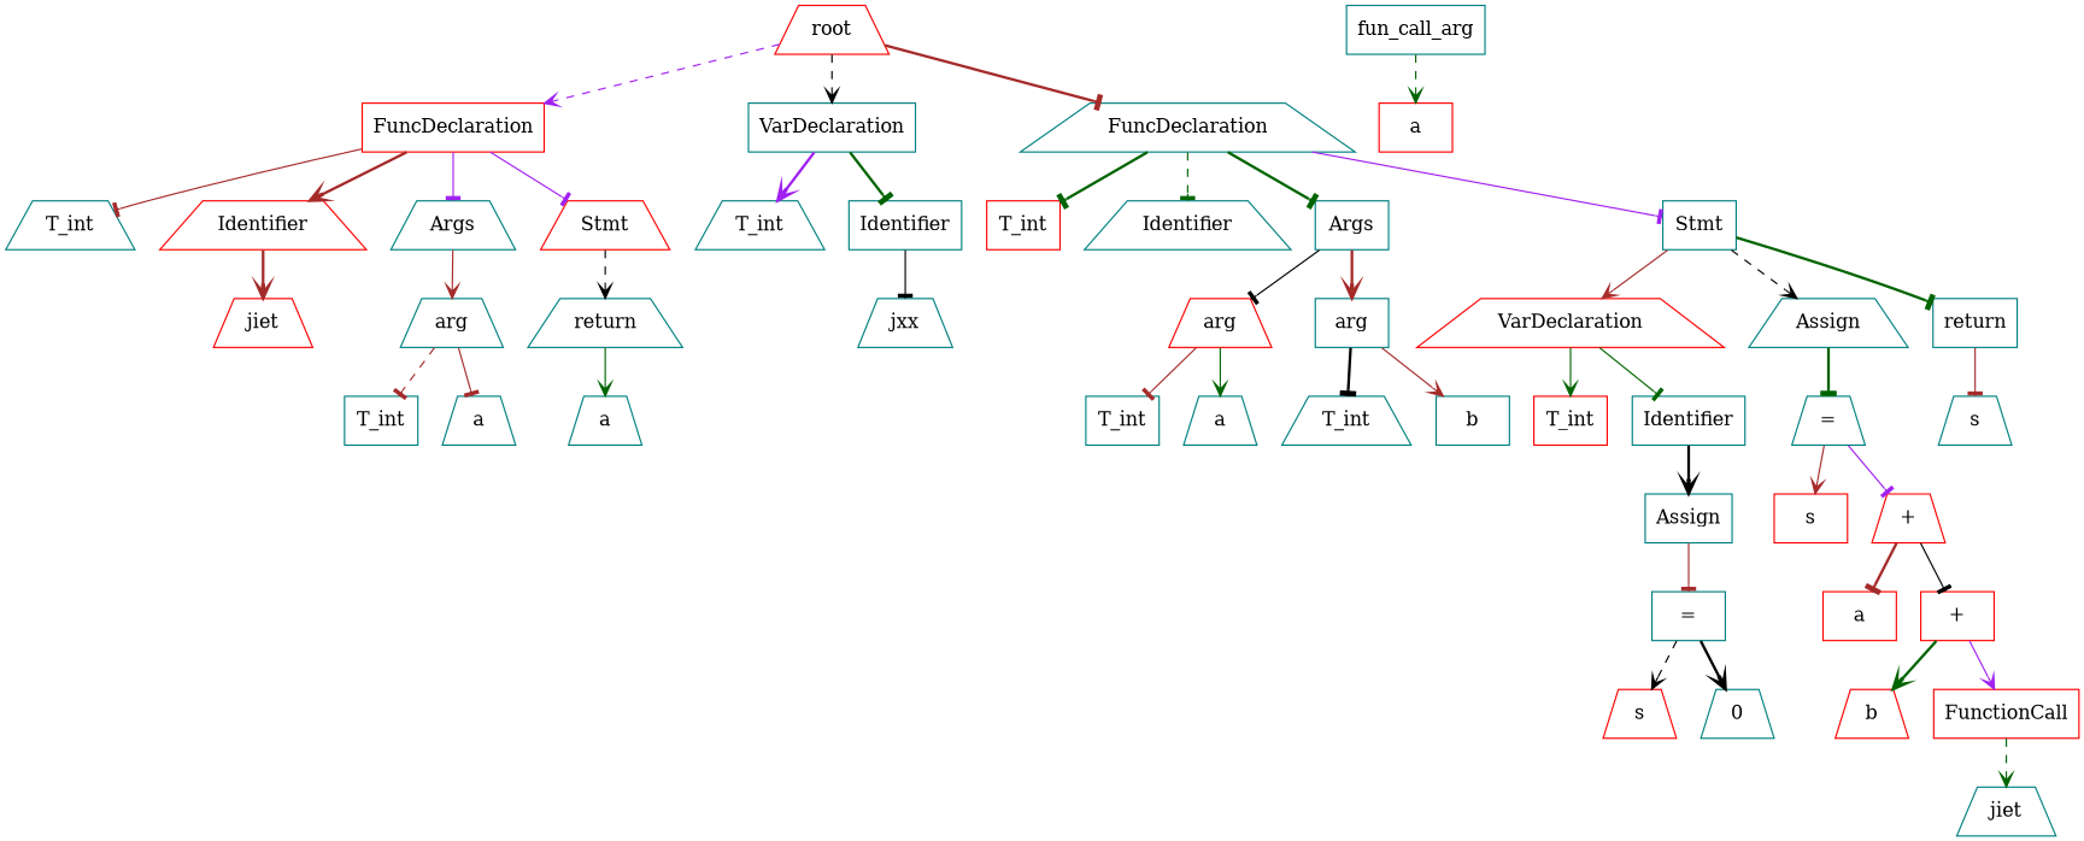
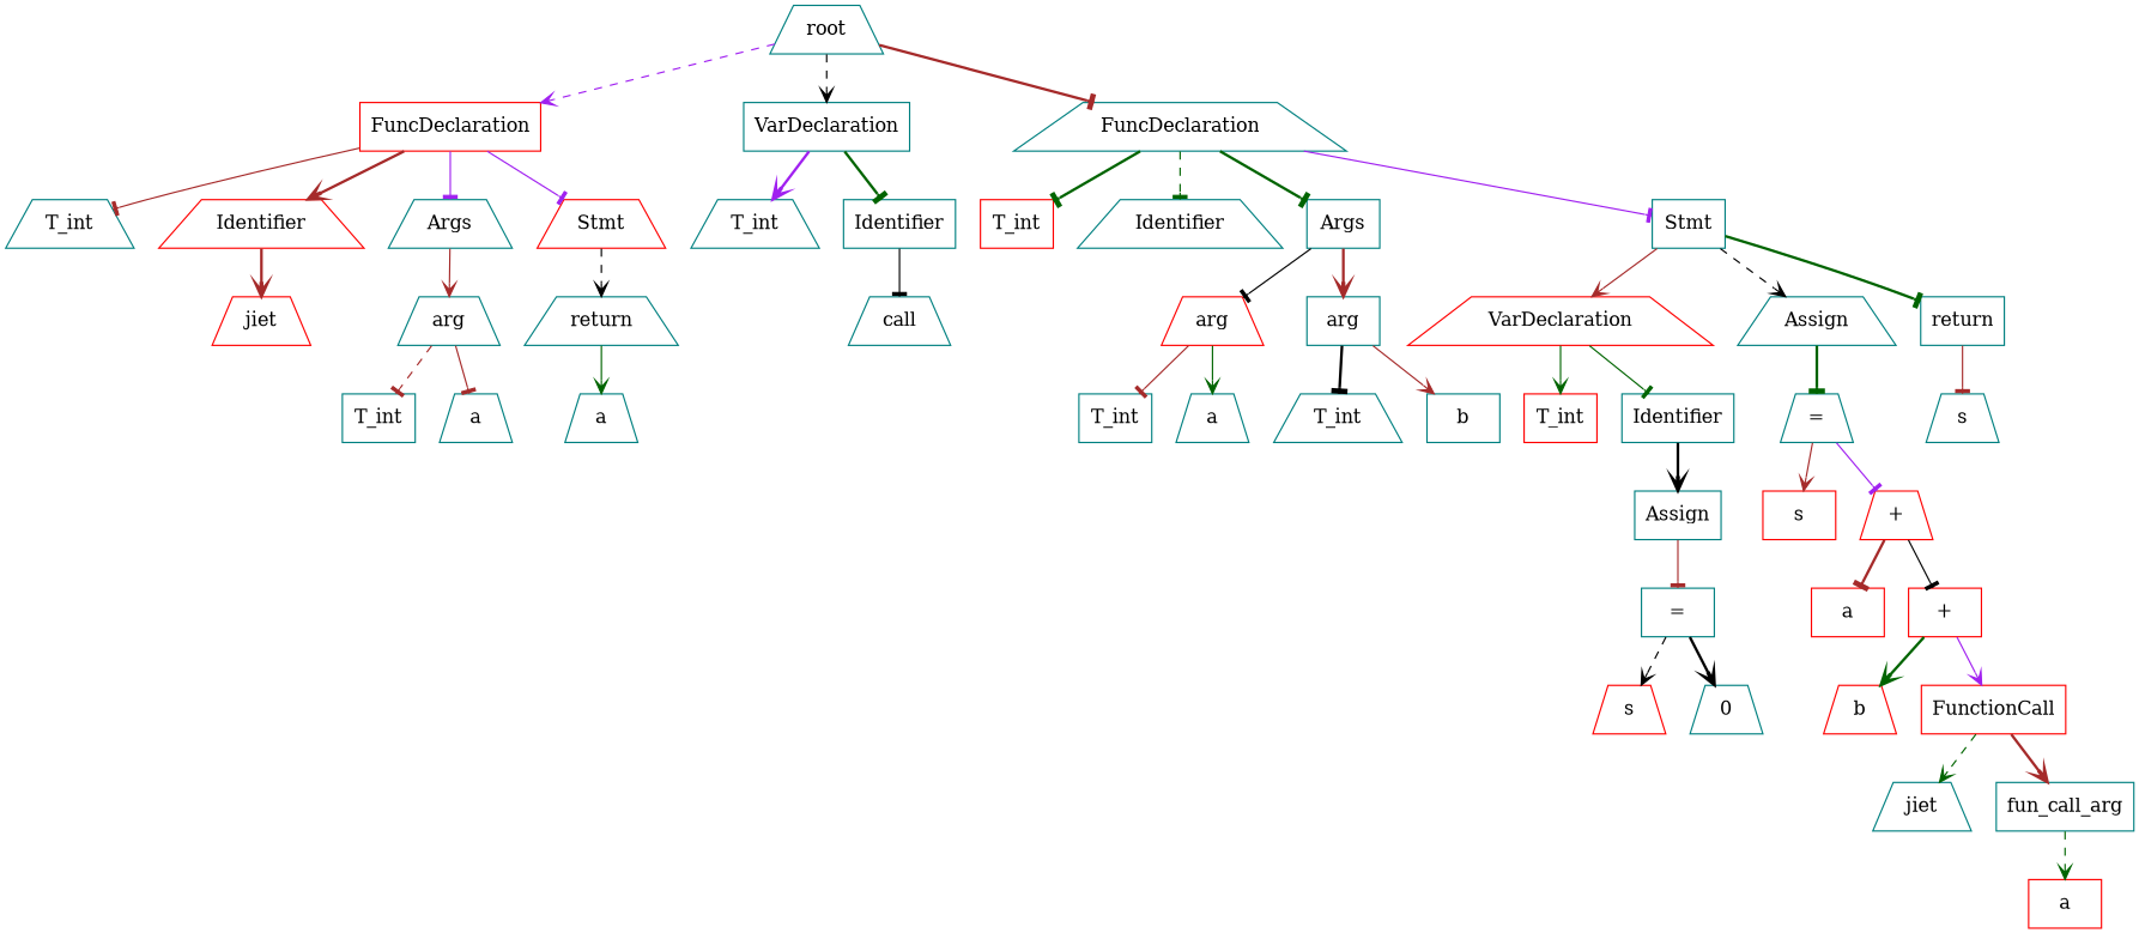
  digraph {
    node [color=teal shape=trapezium]
    edge [arrowhead=vee color=brown style=solid]
-   n1 [color=red label=root]
+   n1 [label=root]
    n2 [color=red label=FuncDeclaration shape=box]
    n3 [label=VarDeclaration shape=box]
    n4 [label=FuncDeclaration]
    n5 [label=T_int]
    n6 [color=red label=Identifier]
    n7 [label=Args]
    n8 [color=red label=Stmt]
    n9 [label=T_int]
    n10 [label=Identifier shape=box]
    n11 [color=red label=T_int shape=box]
    n12 [label=Identifier]
    n13 [label=Args shape=box]
    n14 [label=Stmt shape=box]
    n15 [color=red label=jiet]
    n16 [label=arg]
    n17 [label=return]
    n18 [label=T_int shape=box]
    n19 [label=a]
    n20 [label=a]
-   n21 [label=jxx]
+   n21 [label=call]
    n22 [color=red label=arg]
    n23 [label=arg shape=box]
    n24 [color=red label=VarDeclaration]
    n25 [label=Assign]
    n26 [label=return shape=box]
    n27 [label=T_int shape=box]
    n28 [label=a]
    n29 [label=T_int]
    n30 [label=b shape=box]
    n31 [color=red label=T_int shape=box]
    n32 [label=Identifier shape=box]
    n33 [label="="]
    n34 [label=s]
    n35 [label=Assign shape=box]
    n36 [label="=" shape=box]
    n37 [color=red label=s]
    n38 [label=0]
    n39 [color=red label=s shape=box]
    n40 [color=red label="+"]
    n41 [color=red label=a shape=box]
    n42 [color=red label="+" shape=box]
    n43 [color=red label=b]
    n44 [color=red label=FunctionCall shape=box]
    n45 [label=jiet]
    n46 [label=fun_call_arg shape=box]
    n47 [color=red label=a shape=box]
    n1 -> n2 [color=purple style=dashed]
    n1 -> n3 [color=black style=dashed]
    n1 -> n4 [arrowhead=tee style=bold]
    n2 -> n5 [arrowhead=tee]
    n2 -> n6 [style=bold]
    n2 -> n7 [arrowhead=tee color=purple]
    n2 -> n8 [arrowhead=tee color=purple]
    n3 -> n9 [color=purple style=bold]
    n3 -> n10 [arrowhead=tee color=darkgreen style=bold]
    n4 -> n11 [arrowhead=tee color=darkgreen style=bold]
    n4 -> n12 [arrowhead=tee color=darkgreen style=dashed]
    n4 -> n13 [arrowhead=tee color=darkgreen style=bold]
    n4 -> n14 [arrowhead=tee color=purple]
    n6 -> n15 [style=bold]
    n7 -> n16
    n8 -> n17 [color=black style=dashed]
    n10 -> n21 [arrowhead=tee color=black]
    n13 -> n22 [arrowhead=tee color=black]
    n13 -> n23 [style=bold]
    n14 -> n24
    n14 -> n25 [color=black style=dashed]
    n14 -> n26 [arrowhead=tee color=darkgreen style=bold]
    n16 -> n18 [arrowhead=tee style=dashed]
    n16 -> n19 [arrowhead=tee]
    n17 -> n20 [color=darkgreen]
    n22 -> n27 [arrowhead=tee]
    n22 -> n28 [color=darkgreen]
    n23 -> n29 [arrowhead=tee color=black style=bold]
    n23 -> n30
    n24 -> n31 [color=darkgreen]
    n24 -> n32 [arrowhead=tee color=darkgreen]
    n25 -> n33 [arrowhead=tee color=darkgreen style=bold]
    n26 -> n34 [arrowhead=tee]
    n32 -> n35 [color=black style=bold]
    n33 -> n39
    n33 -> n40 [arrowhead=tee color=purple]
    n35 -> n36 [arrowhead=tee]
    n36 -> n37 [color=black style=dashed]
    n36 -> n38 [color=black style=bold]
    n40 -> n41 [arrowhead=tee style=bold]
    n40 -> n42 [arrowhead=tee color=black]
    n42 -> n43 [color=darkgreen style=bold]
    n42 -> n44 [color=purple]
    n44 -> n45 [color=darkgreen style=dashed]
+   n44 -> n46 [style=bold]
    n46 -> n47 [color=darkgreen style=dashed]
  }
